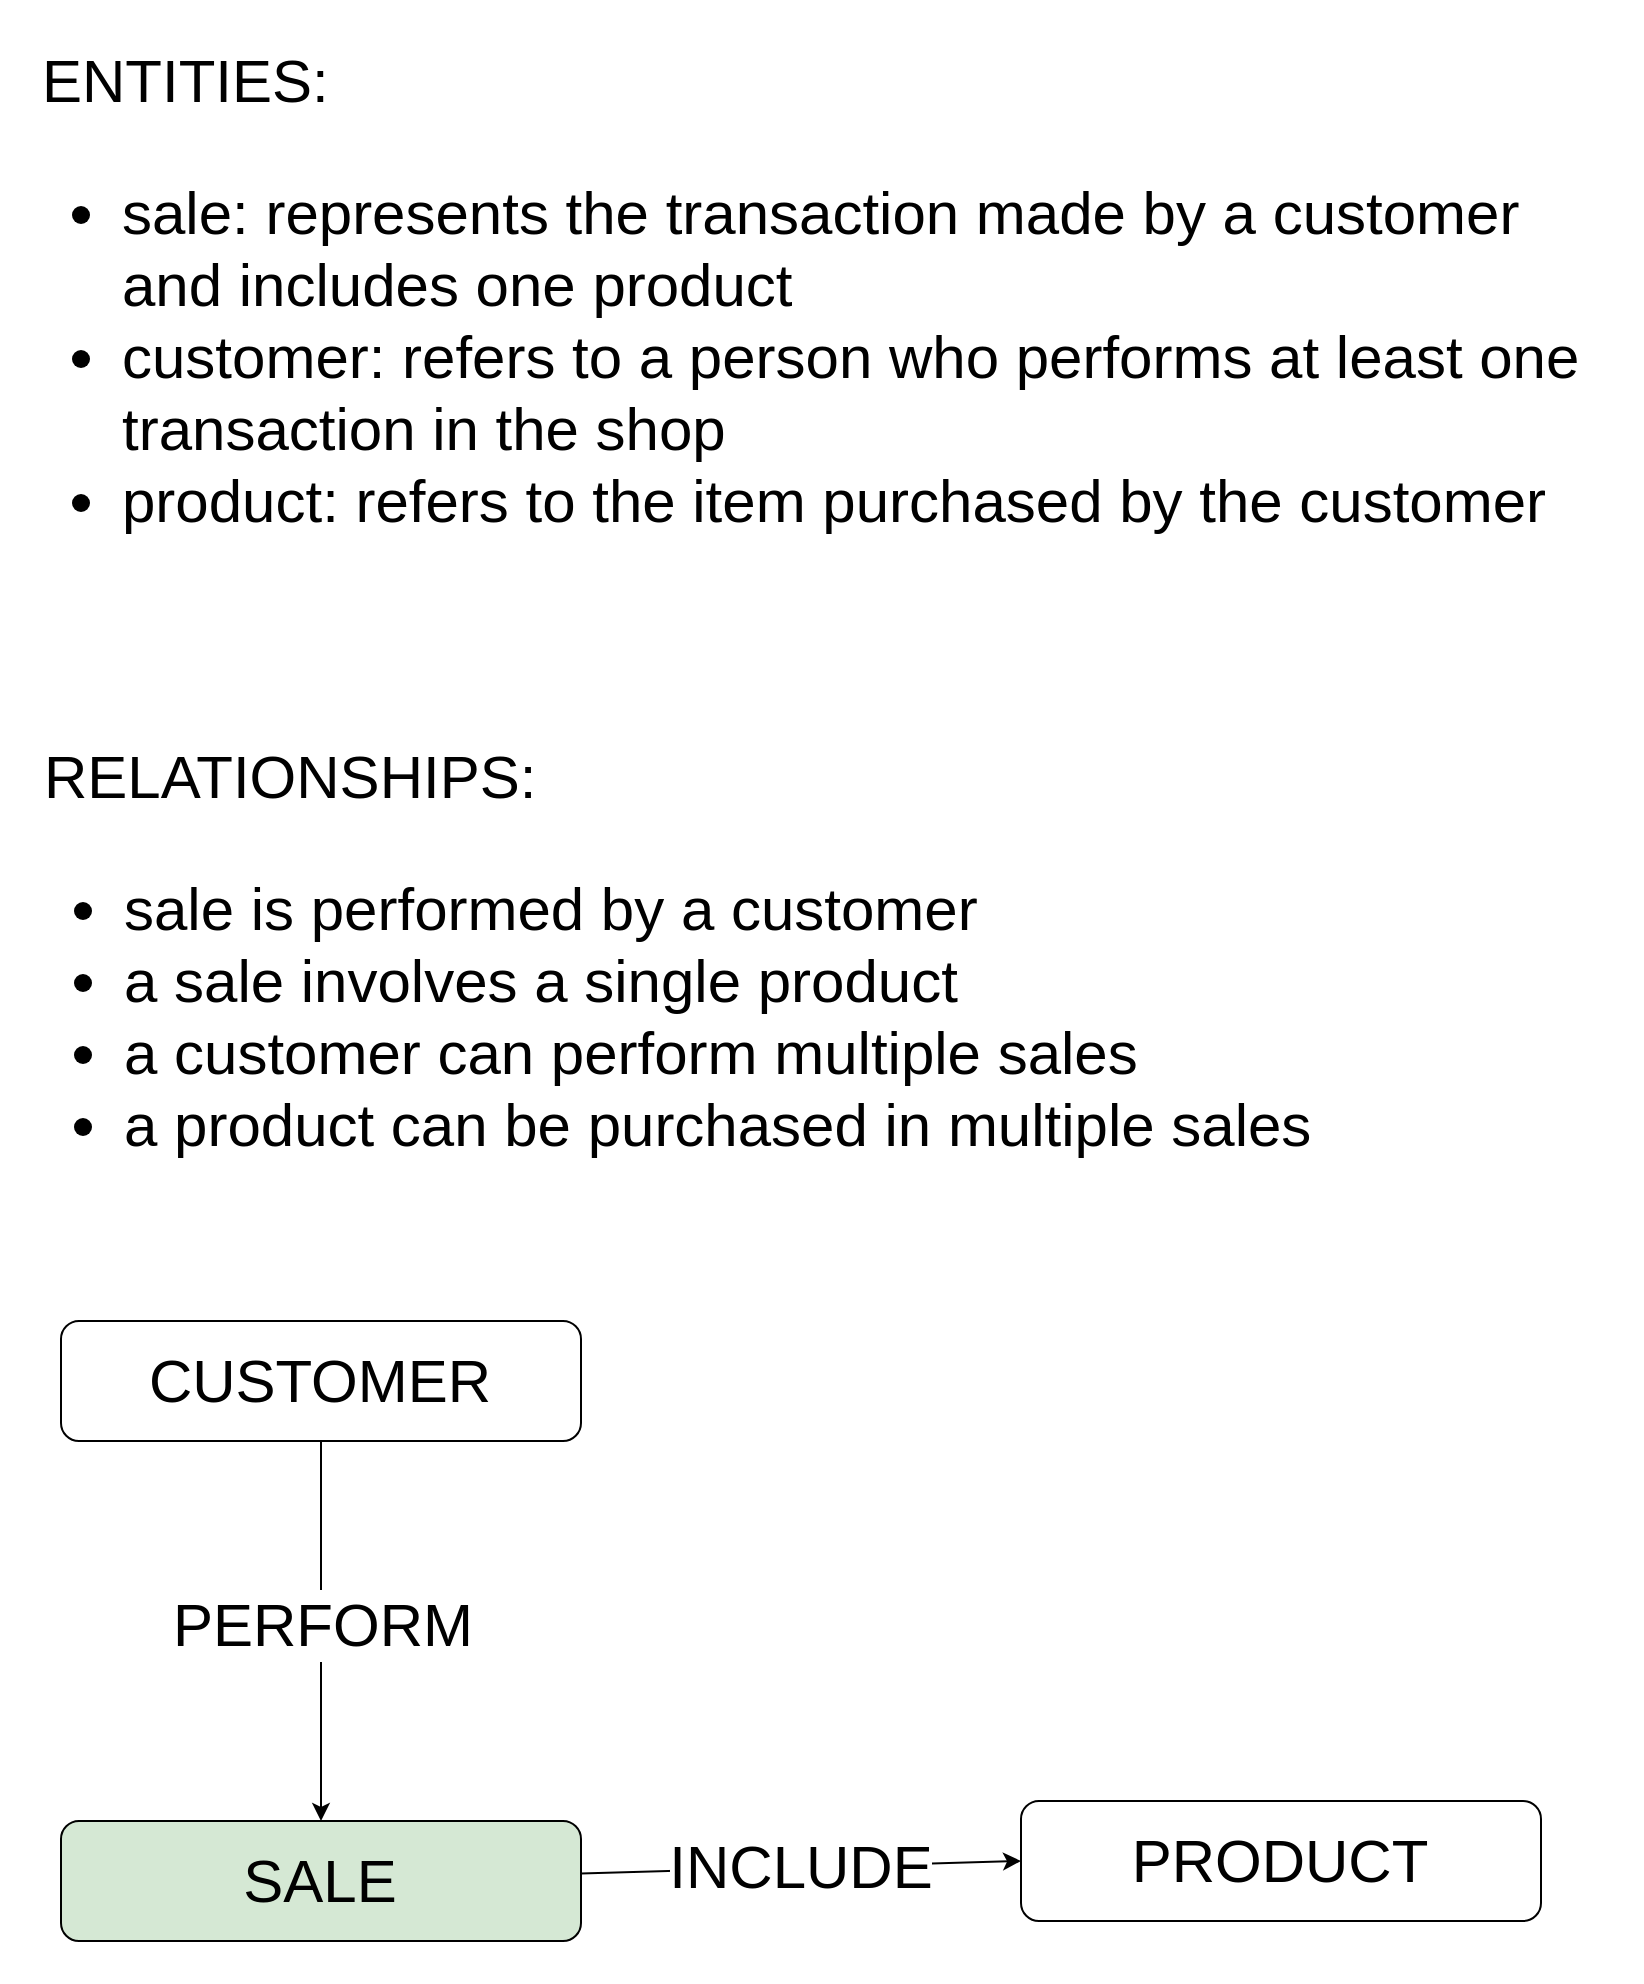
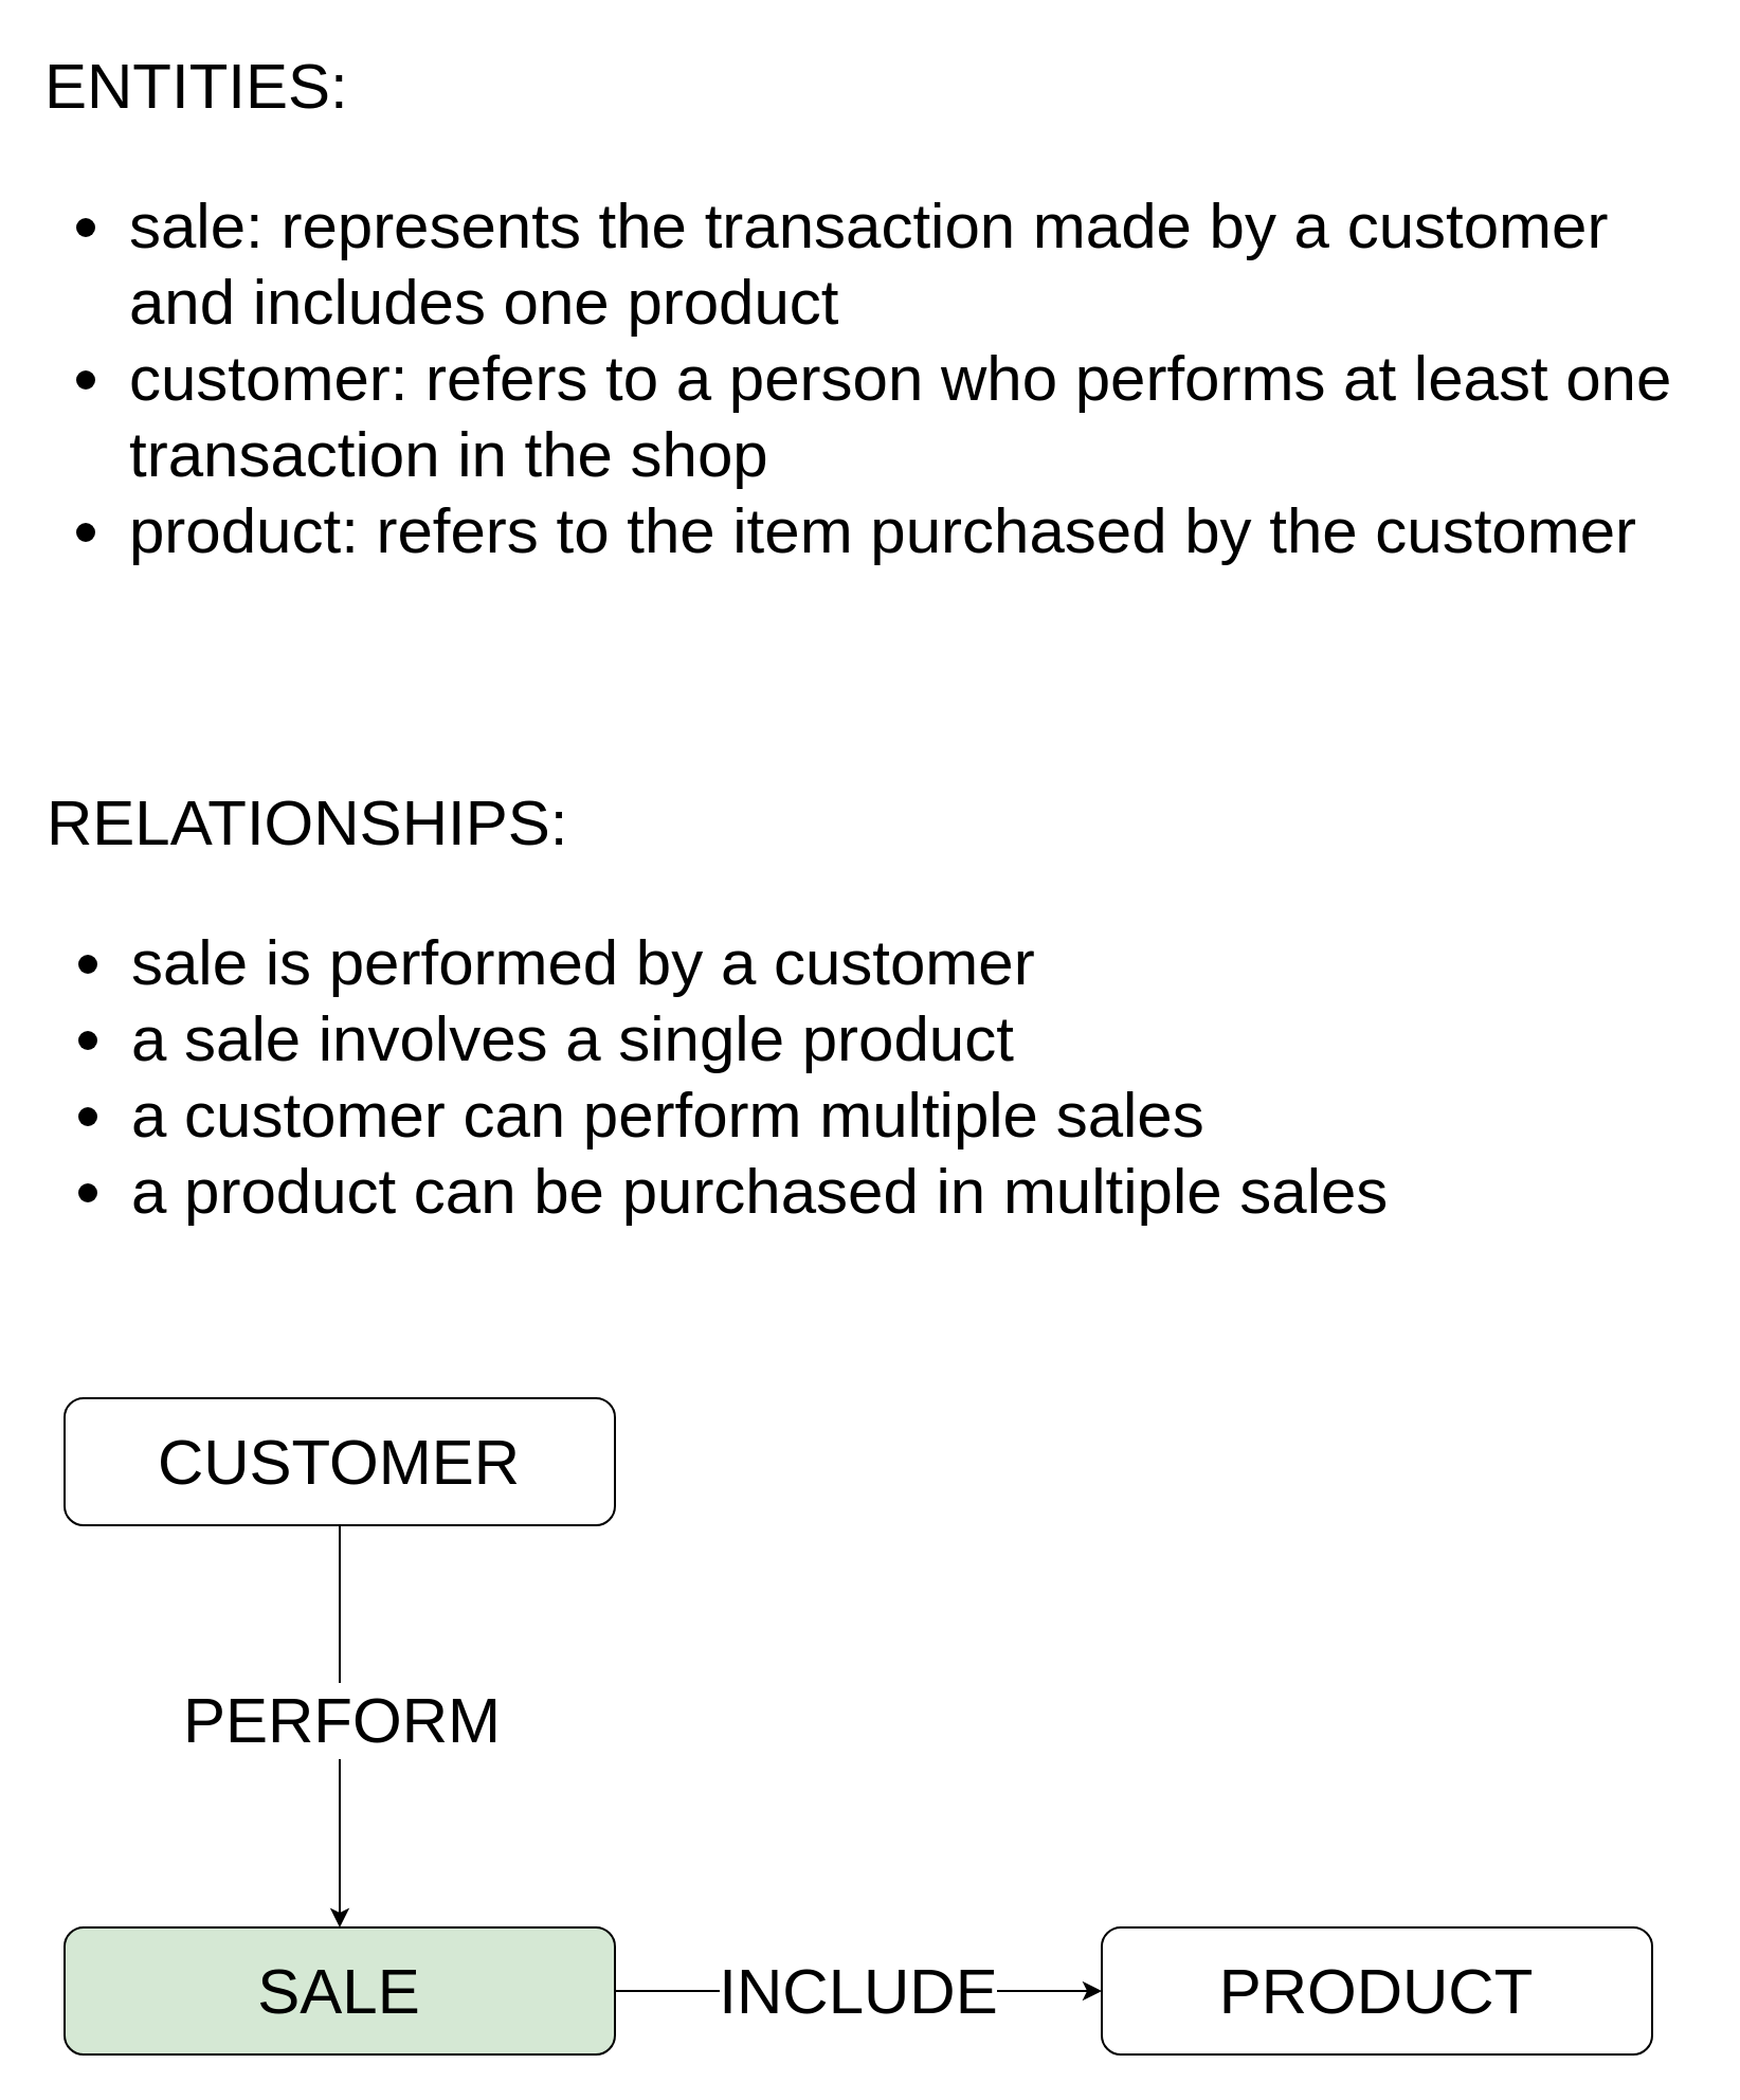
  <mxCell id="0" />
  <mxCell id="1" parent="0" />
  <mxCell id="2" value="&lt;div style=&quot;text-align: left;&quot;&gt;&lt;span style=&quot;background-color: initial; font-size: 30px;&quot;&gt;ENTITIES:&lt;/span&gt;&lt;/div&gt;&lt;ul style=&quot;font-size: 30px;&quot;&gt;&lt;li style=&quot;text-align: left;&quot;&gt;&lt;font style=&quot;font-size: 30px;&quot;&gt;&lt;span style=&quot;background-color: initial;&quot;&gt;sale: represents the transaction made by a customer and includes one&lt;/span&gt;&lt;/font&gt;&amp;nbsp;product&lt;/li&gt;&lt;li style=&quot;text-align: left;&quot;&gt;&lt;font style=&quot;font-size: 30px;&quot;&gt;customer: refers to a person who performs at least one transaction in the shop&lt;/font&gt;&lt;/li&gt;&lt;li style=&quot;text-align: left;&quot;&gt;&lt;font style=&quot;font-size: 30px;&quot;&gt;product: refers to the item purchased by the customer&lt;/font&gt;&lt;/li&gt;&lt;/ul&gt;" style="text;html=1;strokeColor=none;fillColor=none;align=center;verticalAlign=middle;whiteSpace=wrap;rounded=0;" vertex="1" parent="1"><mxGeometry x="20" y="20" width="780" height="280" as="geometry" /></mxCell>
  <mxCell id="3" style="edgeStyle=none;html=1;entryX=0.5;entryY=0;entryDx=0;entryDy=0;fontSize=30;" edge="1" parent="1" source="5" target="7"><mxGeometry relative="1" as="geometry" /></mxCell>
  <mxCell id="4" value="PERFORM" style="edgeLabel;html=1;align=center;verticalAlign=middle;resizable=0;points=[];fontSize=30;" vertex="1" connectable="0" parent="3"><mxGeometry x="-0.321" y="-1" relative="1" as="geometry"><mxPoint x="1" y="26" as="offset" /></mxGeometry></mxCell>
  <mxCell id="5" value="CUSTOMER" style="rounded=1;whiteSpace=wrap;html=1;fontSize=30;" vertex="1" parent="1"><mxGeometry x="30" y="660" width="260" height="60" as="geometry" /></mxCell>
  <mxCell id="6" value="INCLUDE" style="edgeStyle=none;html=1;entryX=0;entryY=0.5;entryDx=0;entryDy=0;fontSize=30;" edge="1" parent="1" source="7" target="8"><mxGeometry relative="1" as="geometry" /></mxCell>
  <mxCell id="7" value="SALE" style="rounded=1;whiteSpace=wrap;html=1;fontSize=30;fillColor=#d5e8d4;" vertex="1" parent="1"><mxGeometry x="30" y="910" width="260" height="60" as="geometry" /></mxCell>
- <mxCell id="8" value="PRODUCT" style="rounded=1;whiteSpace=wrap;html=1;fontSize=30;" vertex="1" parent="1"><mxGeometry x="510" y="900" width="260" height="60" as="geometry" /></mxCell>
+ <mxCell id="8" value="PRODUCT" style="rounded=1;whiteSpace=wrap;html=1;fontSize=30;" vertex="1" parent="1"><mxGeometry x="520" y="910" width="260" height="60" as="geometry" /></mxCell>
  <mxCell id="9" value="&lt;div style=&quot;&quot;&gt;&lt;span style=&quot;background-color: initial; font-size: 30px;&quot;&gt;RELATIONSHIPS:&lt;/span&gt;&lt;/div&gt;&lt;ul style=&quot;font-size: 30px;&quot;&gt;&lt;li style=&quot;&quot;&gt;&lt;font style=&quot;font-size: 30px;&quot;&gt;&lt;span style=&quot;background-color: initial;&quot;&gt;sale is performed by a customer&lt;/span&gt;&lt;/font&gt;&lt;/li&gt;&lt;li style=&quot;&quot;&gt;&lt;span style=&quot;background-color: initial;&quot;&gt;a sale involves a single product&lt;/span&gt;&lt;br&gt;&lt;/li&gt;&lt;li&gt;a customer can perform multiple sales&lt;/li&gt;&lt;li style=&quot;&quot;&gt;&lt;font style=&quot;font-size: 30px;&quot;&gt;a product can be purchased in multiple sales&lt;/font&gt;&lt;/li&gt;&lt;/ul&gt;" style="text;html=1;strokeColor=none;fillColor=none;align=left;verticalAlign=middle;whiteSpace=wrap;rounded=0;" vertex="1" parent="1"><mxGeometry x="20" y="350" width="780" height="280" as="geometry" /></mxCell>
